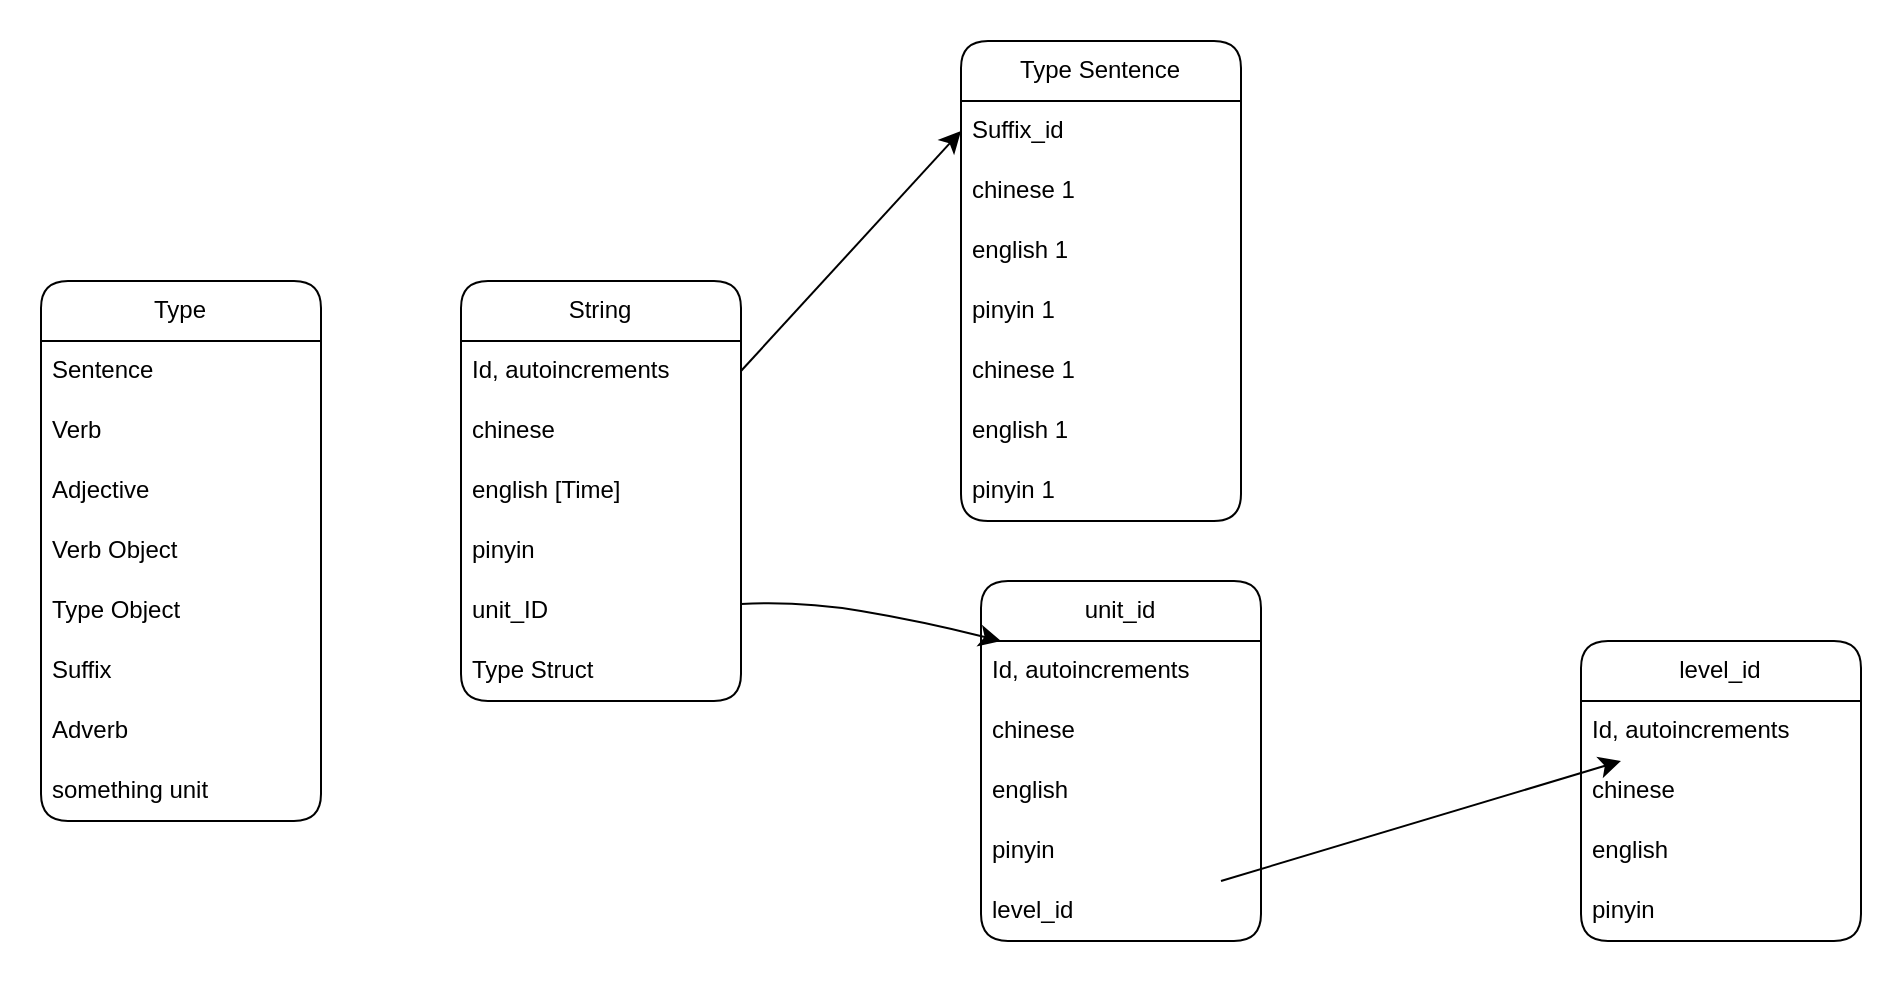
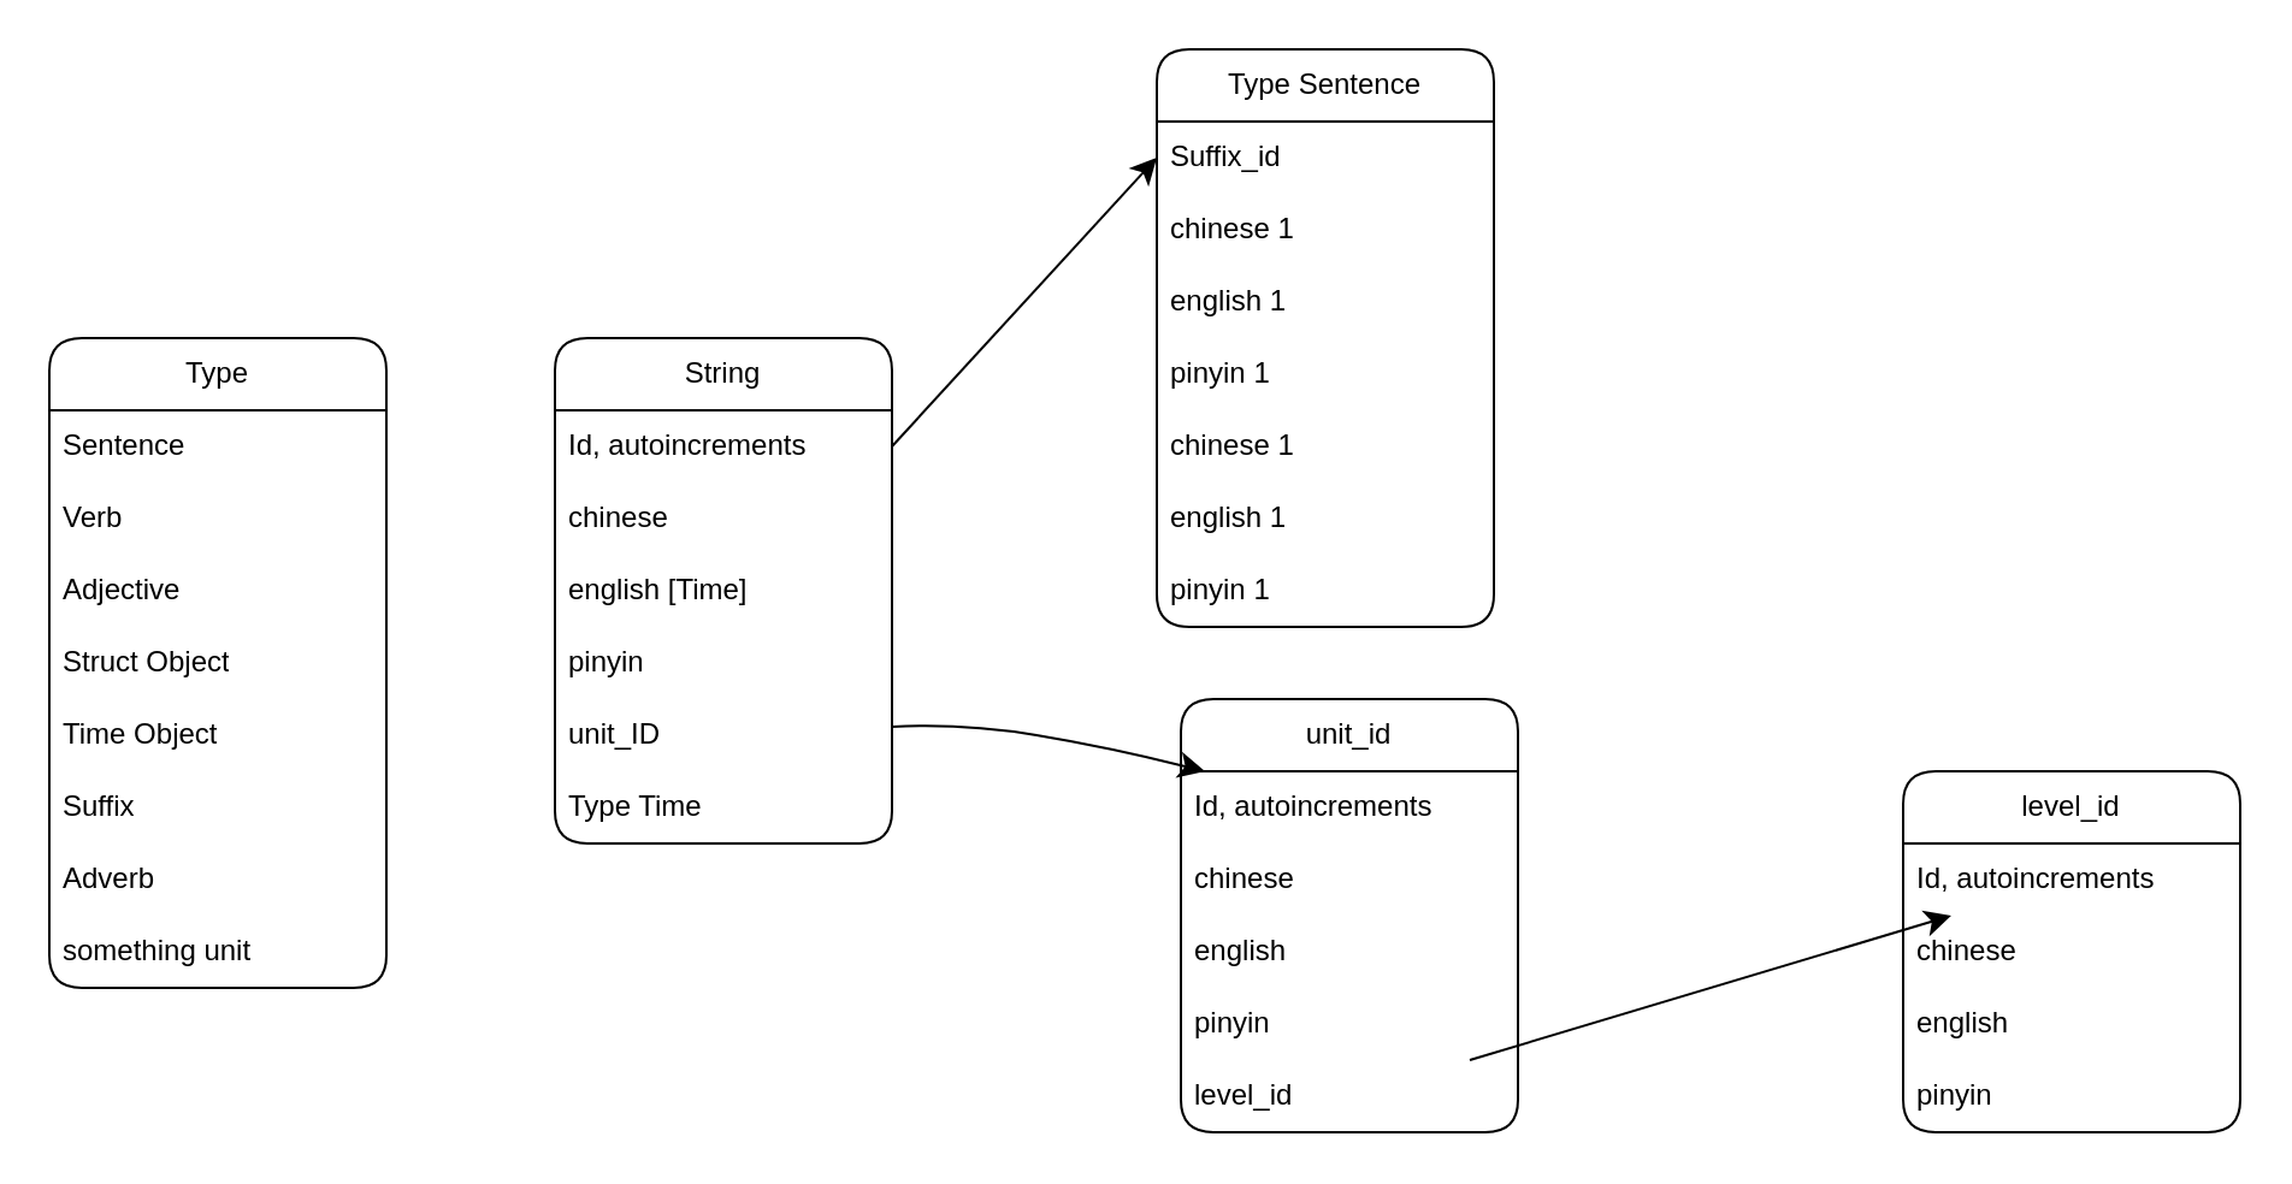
  <mxCell id="0" />
  <mxCell id="1" parent="0" />
  <mxCell id="2" value="String" style="swimlane;fontStyle=0;childLayout=stackLayout;horizontal=1;startSize=30;horizontalStack=0;resizeParent=1;resizeParentMax=0;resizeLast=0;collapsible=1;marginBottom=0;whiteSpace=wrap;html=1;fillStyle=auto;rounded=1;shadow=0;glass=0;direction=east;" vertex="1" parent="1"><mxGeometry x="230" y="140" width="140" height="210" as="geometry"><mxRectangle x="150" y="150" width="90" height="30" as="alternateBounds" /></mxGeometry></mxCell>
  <mxCell id="3" value="Id, autoincrements" style="text;strokeColor=none;fillColor=none;align=left;verticalAlign=middle;spacingLeft=4;spacingRight=4;overflow=hidden;points=[[0,0.5],[1,0.5]];portConstraint=eastwest;rotatable=0;whiteSpace=wrap;html=1;" vertex="1" parent="2"><mxGeometry y="30" width="140" height="30" as="geometry" /></mxCell>
  <mxCell id="4" value="chinese" style="text;strokeColor=none;fillColor=none;align=left;verticalAlign=middle;spacingLeft=4;spacingRight=4;overflow=hidden;points=[[0,0.5],[1,0.5]];portConstraint=eastwest;rotatable=0;whiteSpace=wrap;html=1;" vertex="1" parent="2"><mxGeometry y="60" width="140" height="30" as="geometry" /></mxCell>
  <mxCell id="5" value="english [Time]" style="text;strokeColor=none;fillColor=none;align=left;verticalAlign=middle;spacingLeft=4;spacingRight=4;overflow=hidden;points=[[0,0.5],[1,0.5]];portConstraint=eastwest;rotatable=0;whiteSpace=wrap;html=1;" vertex="1" parent="2"><mxGeometry y="90" width="140" height="30" as="geometry" /></mxCell>
  <mxCell id="6" value="pinyin" style="text;strokeColor=none;fillColor=none;align=left;verticalAlign=middle;spacingLeft=4;spacingRight=4;overflow=hidden;points=[[0,0.5],[1,0.5]];portConstraint=eastwest;rotatable=0;whiteSpace=wrap;html=1;" vertex="1" parent="2"><mxGeometry y="120" width="140" height="30" as="geometry" /></mxCell>
  <mxCell id="7" value="unit_ID" style="text;strokeColor=none;fillColor=none;align=left;verticalAlign=middle;spacingLeft=4;spacingRight=4;overflow=hidden;points=[[0,0.5],[1,0.5]];portConstraint=eastwest;rotatable=0;whiteSpace=wrap;html=1;" vertex="1" parent="2"><mxGeometry y="150" width="140" height="30" as="geometry" /></mxCell>
- <mxCell id="8" value="Type Struct" style="text;strokeColor=none;fillColor=none;align=left;verticalAlign=middle;spacingLeft=4;spacingRight=4;overflow=hidden;points=[[0,0.5],[1,0.5]];portConstraint=eastwest;rotatable=0;whiteSpace=wrap;html=1;" vertex="1" parent="2"><mxGeometry y="180" width="140" height="30" as="geometry" /></mxCell>
+ <mxCell id="8" value="Type Time" style="text;strokeColor=none;fillColor=none;align=left;verticalAlign=middle;spacingLeft=4;spacingRight=4;overflow=hidden;points=[[0,0.5],[1,0.5]];portConstraint=eastwest;rotatable=0;whiteSpace=wrap;html=1;" vertex="1" parent="2"><mxGeometry y="180" width="140" height="30" as="geometry" /></mxCell>
  <mxCell id="9" value="Type" style="swimlane;fontStyle=0;childLayout=stackLayout;horizontal=1;startSize=30;horizontalStack=0;resizeParent=1;resizeParentMax=0;resizeLast=0;collapsible=1;marginBottom=0;whiteSpace=wrap;html=1;fillStyle=auto;rounded=1;shadow=0;glass=0;direction=east;" vertex="1" parent="1"><mxGeometry x="20" y="140" width="140" height="270" as="geometry"><mxRectangle x="150" y="150" width="90" height="30" as="alternateBounds" /></mxGeometry></mxCell>
  <mxCell id="10" value="Sentence" style="text;strokeColor=none;fillColor=none;align=left;verticalAlign=middle;spacingLeft=4;spacingRight=4;overflow=hidden;points=[[0,0.5],[1,0.5]];portConstraint=eastwest;rotatable=0;whiteSpace=wrap;html=1;" vertex="1" parent="9"><mxGeometry y="30" width="140" height="30" as="geometry" /></mxCell>
  <mxCell id="11" value="Verb" style="text;strokeColor=none;fillColor=none;align=left;verticalAlign=middle;spacingLeft=4;spacingRight=4;overflow=hidden;points=[[0,0.5],[1,0.5]];portConstraint=eastwest;rotatable=0;whiteSpace=wrap;html=1;" vertex="1" parent="9"><mxGeometry y="60" width="140" height="30" as="geometry" /></mxCell>
  <mxCell id="12" value="Adjective" style="text;strokeColor=none;fillColor=none;align=left;verticalAlign=middle;spacingLeft=4;spacingRight=4;overflow=hidden;points=[[0,0.5],[1,0.5]];portConstraint=eastwest;rotatable=0;whiteSpace=wrap;html=1;" vertex="1" parent="9"><mxGeometry y="90" width="140" height="30" as="geometry" /></mxCell>
- <mxCell id="13" value="Verb Object" style="text;strokeColor=none;fillColor=none;align=left;verticalAlign=middle;spacingLeft=4;spacingRight=4;overflow=hidden;points=[[0,0.5],[1,0.5]];portConstraint=eastwest;rotatable=0;whiteSpace=wrap;html=1;" vertex="1" parent="9"><mxGeometry y="120" width="140" height="30" as="geometry" /></mxCell>
- <mxCell id="14" value="Type Object" style="text;strokeColor=none;fillColor=none;align=left;verticalAlign=middle;spacingLeft=4;spacingRight=4;overflow=hidden;points=[[0,0.5],[1,0.5]];portConstraint=eastwest;rotatable=0;whiteSpace=wrap;html=1;" vertex="1" parent="9"><mxGeometry y="150" width="140" height="30" as="geometry" /></mxCell>
+ <mxCell id="13" value="Struct Object" style="text;strokeColor=none;fillColor=none;align=left;verticalAlign=middle;spacingLeft=4;spacingRight=4;overflow=hidden;points=[[0,0.5],[1,0.5]];portConstraint=eastwest;rotatable=0;whiteSpace=wrap;html=1;" vertex="1" parent="9"><mxGeometry y="120" width="140" height="30" as="geometry" /></mxCell>
+ <mxCell id="14" value="Time Object" style="text;strokeColor=none;fillColor=none;align=left;verticalAlign=middle;spacingLeft=4;spacingRight=4;overflow=hidden;points=[[0,0.5],[1,0.5]];portConstraint=eastwest;rotatable=0;whiteSpace=wrap;html=1;" vertex="1" parent="9"><mxGeometry y="150" width="140" height="30" as="geometry" /></mxCell>
  <mxCell id="15" value="Suffix" style="text;strokeColor=none;fillColor=none;align=left;verticalAlign=middle;spacingLeft=4;spacingRight=4;overflow=hidden;points=[[0,0.5],[1,0.5]];portConstraint=eastwest;rotatable=0;whiteSpace=wrap;html=1;" vertex="1" parent="9"><mxGeometry y="180" width="140" height="30" as="geometry" /></mxCell>
  <mxCell id="16" value="Adverb" style="text;strokeColor=none;fillColor=none;align=left;verticalAlign=middle;spacingLeft=4;spacingRight=4;overflow=hidden;points=[[0,0.5],[1,0.5]];portConstraint=eastwest;rotatable=0;whiteSpace=wrap;html=1;" vertex="1" parent="9"><mxGeometry y="210" width="140" height="30" as="geometry" /></mxCell>
  <mxCell id="17" value="something unit" style="text;strokeColor=none;fillColor=none;align=left;verticalAlign=middle;spacingLeft=4;spacingRight=4;overflow=hidden;points=[[0,0.5],[1,0.5]];portConstraint=eastwest;rotatable=0;whiteSpace=wrap;html=1;" vertex="1" parent="9"><mxGeometry y="240" width="140" height="30" as="geometry" /></mxCell>
  <mxCell id="18" value="unit_id" style="swimlane;fontStyle=0;childLayout=stackLayout;horizontal=1;startSize=30;horizontalStack=0;resizeParent=1;resizeParentMax=0;resizeLast=0;collapsible=1;marginBottom=0;whiteSpace=wrap;html=1;fillStyle=auto;rounded=1;shadow=0;glass=0;direction=east;" vertex="1" parent="1"><mxGeometry x="490" y="290" width="140" height="180" as="geometry"><mxRectangle x="150" y="150" width="90" height="30" as="alternateBounds" /></mxGeometry></mxCell>
  <mxCell id="19" value="Id, autoincrements" style="text;strokeColor=none;fillColor=none;align=left;verticalAlign=middle;spacingLeft=4;spacingRight=4;overflow=hidden;points=[[0,0.5],[1,0.5]];portConstraint=eastwest;rotatable=0;whiteSpace=wrap;html=1;" vertex="1" parent="18"><mxGeometry y="30" width="140" height="30" as="geometry" /></mxCell>
  <mxCell id="20" value="chinese" style="text;strokeColor=none;fillColor=none;align=left;verticalAlign=middle;spacingLeft=4;spacingRight=4;overflow=hidden;points=[[0,0.5],[1,0.5]];portConstraint=eastwest;rotatable=0;whiteSpace=wrap;html=1;" vertex="1" parent="18"><mxGeometry y="60" width="140" height="30" as="geometry" /></mxCell>
  <mxCell id="21" value="english" style="text;strokeColor=none;fillColor=none;align=left;verticalAlign=middle;spacingLeft=4;spacingRight=4;overflow=hidden;points=[[0,0.5],[1,0.5]];portConstraint=eastwest;rotatable=0;whiteSpace=wrap;html=1;" vertex="1" parent="18"><mxGeometry y="90" width="140" height="30" as="geometry" /></mxCell>
  <mxCell id="22" value="pinyin" style="text;strokeColor=none;fillColor=none;align=left;verticalAlign=middle;spacingLeft=4;spacingRight=4;overflow=hidden;points=[[0,0.5],[1,0.5]];portConstraint=eastwest;rotatable=0;whiteSpace=wrap;html=1;" vertex="1" parent="18"><mxGeometry y="120" width="140" height="30" as="geometry" /></mxCell>
  <mxCell id="23" value="level_id" style="text;strokeColor=none;fillColor=none;align=left;verticalAlign=middle;spacingLeft=4;spacingRight=4;overflow=hidden;points=[[0,0.5],[1,0.5]];portConstraint=eastwest;rotatable=0;whiteSpace=wrap;html=1;" vertex="1" parent="18"><mxGeometry y="150" width="140" height="30" as="geometry" /></mxCell>
  <mxCell id="24" style="edgeStyle=none;curved=1;rounded=0;orthogonalLoop=1;jettySize=auto;html=1;fontSize=12;startSize=8;endSize=8;" edge="1" parent="1" source="7" target="19"><mxGeometry relative="1" as="geometry"><Array as="points"><mxPoint x="400" y="300" /><mxPoint x="460" y="310" /></Array></mxGeometry></mxCell>
  <mxCell id="25" value="level_id" style="swimlane;fontStyle=0;childLayout=stackLayout;horizontal=1;startSize=30;horizontalStack=0;resizeParent=1;resizeParentMax=0;resizeLast=0;collapsible=1;marginBottom=0;whiteSpace=wrap;html=1;fillStyle=auto;rounded=1;shadow=0;glass=0;direction=east;" vertex="1" parent="1"><mxGeometry x="790" y="320" width="140" height="150" as="geometry"><mxRectangle x="150" y="150" width="90" height="30" as="alternateBounds" /></mxGeometry></mxCell>
  <mxCell id="26" value="Id, autoincrements" style="text;strokeColor=none;fillColor=none;align=left;verticalAlign=middle;spacingLeft=4;spacingRight=4;overflow=hidden;points=[[0,0.5],[1,0.5]];portConstraint=eastwest;rotatable=0;whiteSpace=wrap;html=1;" vertex="1" parent="25"><mxGeometry y="30" width="140" height="30" as="geometry" /></mxCell>
  <mxCell id="27" value="chinese" style="text;strokeColor=none;fillColor=none;align=left;verticalAlign=middle;spacingLeft=4;spacingRight=4;overflow=hidden;points=[[0,0.5],[1,0.5]];portConstraint=eastwest;rotatable=0;whiteSpace=wrap;html=1;" vertex="1" parent="25"><mxGeometry y="60" width="140" height="30" as="geometry" /></mxCell>
  <mxCell id="28" value="english" style="text;strokeColor=none;fillColor=none;align=left;verticalAlign=middle;spacingLeft=4;spacingRight=4;overflow=hidden;points=[[0,0.5],[1,0.5]];portConstraint=eastwest;rotatable=0;whiteSpace=wrap;html=1;" vertex="1" parent="25"><mxGeometry y="90" width="140" height="30" as="geometry" /></mxCell>
  <mxCell id="29" value="pinyin" style="text;strokeColor=none;fillColor=none;align=left;verticalAlign=middle;spacingLeft=4;spacingRight=4;overflow=hidden;points=[[0,0.5],[1,0.5]];portConstraint=eastwest;rotatable=0;whiteSpace=wrap;html=1;" vertex="1" parent="25"><mxGeometry y="120" width="140" height="30" as="geometry" /></mxCell>
  <mxCell id="30" value="Type Sentence" style="swimlane;fontStyle=0;childLayout=stackLayout;horizontal=1;startSize=30;horizontalStack=0;resizeParent=1;resizeParentMax=0;resizeLast=0;collapsible=1;marginBottom=0;whiteSpace=wrap;html=1;fillStyle=auto;rounded=1;shadow=0;glass=0;direction=east;" vertex="1" parent="1"><mxGeometry x="480" y="20" width="140" height="240" as="geometry"><mxRectangle x="150" y="150" width="90" height="30" as="alternateBounds" /></mxGeometry></mxCell>
  <mxCell id="31" value="Suffix_id" style="text;strokeColor=none;fillColor=none;align=left;verticalAlign=middle;spacingLeft=4;spacingRight=4;overflow=hidden;points=[[0,0.5],[1,0.5]];portConstraint=eastwest;rotatable=0;whiteSpace=wrap;html=1;" vertex="1" parent="30"><mxGeometry y="30" width="140" height="30" as="geometry" /></mxCell>
  <mxCell id="32" value="chinese 1" style="text;strokeColor=none;fillColor=none;align=left;verticalAlign=middle;spacingLeft=4;spacingRight=4;overflow=hidden;points=[[0,0.5],[1,0.5]];portConstraint=eastwest;rotatable=0;whiteSpace=wrap;html=1;" vertex="1" parent="30"><mxGeometry y="60" width="140" height="30" as="geometry" /></mxCell>
  <mxCell id="33" value="english 1" style="text;strokeColor=none;fillColor=none;align=left;verticalAlign=middle;spacingLeft=4;spacingRight=4;overflow=hidden;points=[[0,0.5],[1,0.5]];portConstraint=eastwest;rotatable=0;whiteSpace=wrap;html=1;" vertex="1" parent="30"><mxGeometry y="90" width="140" height="30" as="geometry" /></mxCell>
  <mxCell id="34" value="pinyin 1" style="text;strokeColor=none;fillColor=none;align=left;verticalAlign=middle;spacingLeft=4;spacingRight=4;overflow=hidden;points=[[0,0.5],[1,0.5]];portConstraint=eastwest;rotatable=0;whiteSpace=wrap;html=1;" vertex="1" parent="30"><mxGeometry y="120" width="140" height="30" as="geometry" /></mxCell>
  <mxCell id="35" value="chinese 1" style="text;strokeColor=none;fillColor=none;align=left;verticalAlign=middle;spacingLeft=4;spacingRight=4;overflow=hidden;points=[[0,0.5],[1,0.5]];portConstraint=eastwest;rotatable=0;whiteSpace=wrap;html=1;" vertex="1" parent="30"><mxGeometry y="150" width="140" height="30" as="geometry" /></mxCell>
  <mxCell id="36" value="english 1" style="text;strokeColor=none;fillColor=none;align=left;verticalAlign=middle;spacingLeft=4;spacingRight=4;overflow=hidden;points=[[0,0.5],[1,0.5]];portConstraint=eastwest;rotatable=0;whiteSpace=wrap;html=1;" vertex="1" parent="30"><mxGeometry y="180" width="140" height="30" as="geometry" /></mxCell>
  <mxCell id="37" value="pinyin 1" style="text;strokeColor=none;fillColor=none;align=left;verticalAlign=middle;spacingLeft=4;spacingRight=4;overflow=hidden;points=[[0,0.5],[1,0.5]];portConstraint=eastwest;rotatable=0;whiteSpace=wrap;html=1;" vertex="1" parent="30"><mxGeometry y="210" width="140" height="30" as="geometry" /></mxCell>
  <mxCell id="38" style="edgeStyle=none;curved=1;rounded=0;orthogonalLoop=1;jettySize=auto;html=1;fontSize=12;startSize=8;endSize=8;entryX=0;entryY=0.5;entryDx=0;entryDy=0;exitX=1;exitY=0.5;exitDx=0;exitDy=0;" edge="1" parent="1" source="3" target="31"><mxGeometry relative="1" as="geometry" /></mxCell>
  <mxCell id="39" style="edgeStyle=none;curved=1;rounded=0;orthogonalLoop=1;jettySize=auto;html=1;fontSize=12;startSize=8;endSize=8;" edge="1" parent="1" source="23" target="26"><mxGeometry relative="1" as="geometry" /></mxCell>
